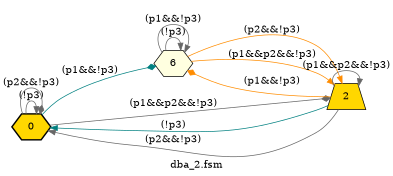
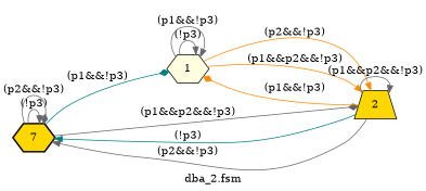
  digraph {
    label="dba_2.fsm"
    nodesep=0.250000
    rankdir=LR
    ranksep=0.400000
    node [fillcolor=gold fontsize=14 shape=hexagon style="solid,filled"]
    edge [arrowhead=normal color=gray40 fontsize=14]
-   n1 [label=0 style="bold,filled"]
-   n2 [fillcolor=lightyellow label=6]
+   n1 [label=7 style="bold,filled"]
+   n2 [fillcolor=lightyellow label=1]
    n3 [label=2 shape=trapezium]
    n1 -> n1 [label="(!p3)"]
    n1 -> n1 [arrowhead=diamond label="(p2&&!p3)"]
    n1 -> n2 [arrowhead=diamond color=teal label="(p1&&!p3)"]
    n1 -> n3 [arrowhead=diamond label="(p1&&p2&&!p3)"]
    n2 -> n2 [label="(!p3)"]
    n2 -> n2 [label="(p1&&!p3)"]
    n2 -> n3 [color=darkorange label="(p2&&!p3)"]
    n2 -> n3 [color=darkorange label="(p1&&p2&&!p3)"]
    n3 -> n1 [color=teal label="(!p3)"]
    n3 -> n1 [label="(p2&&!p3)"]
    n3 -> n2 [arrowhead=diamond color=darkorange label="(p1&&!p3)"]
    n3 -> n3 [label="(p1&&p2&&!p3)"]
  }
